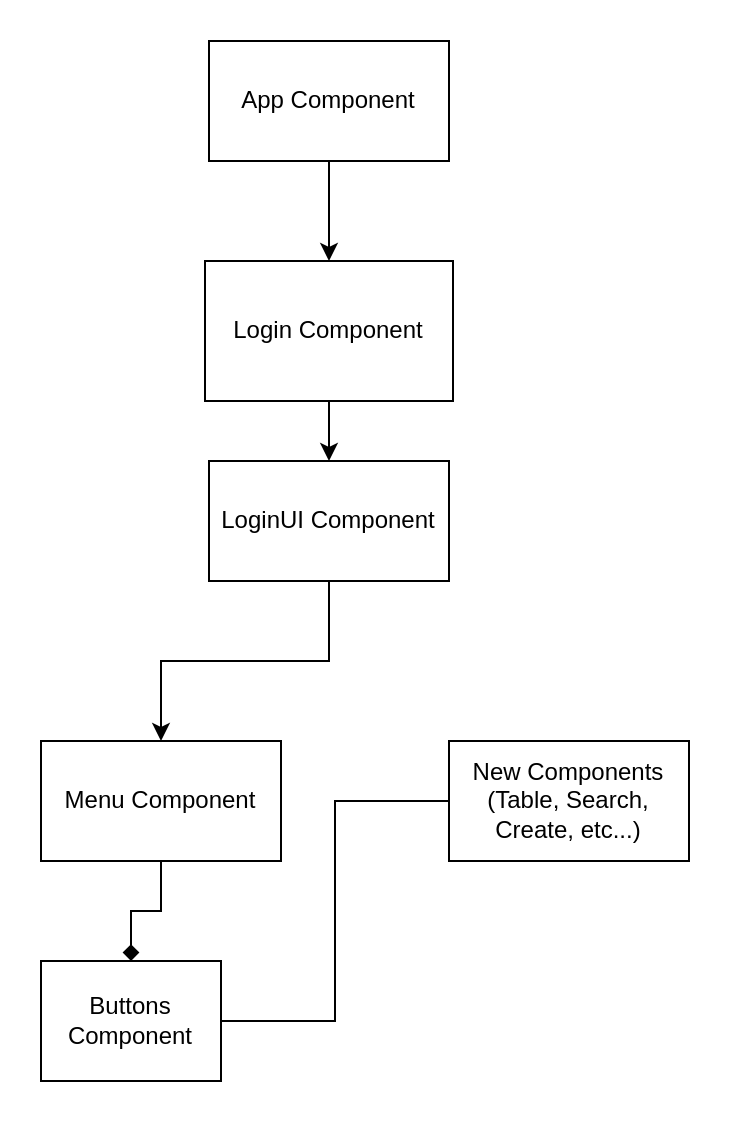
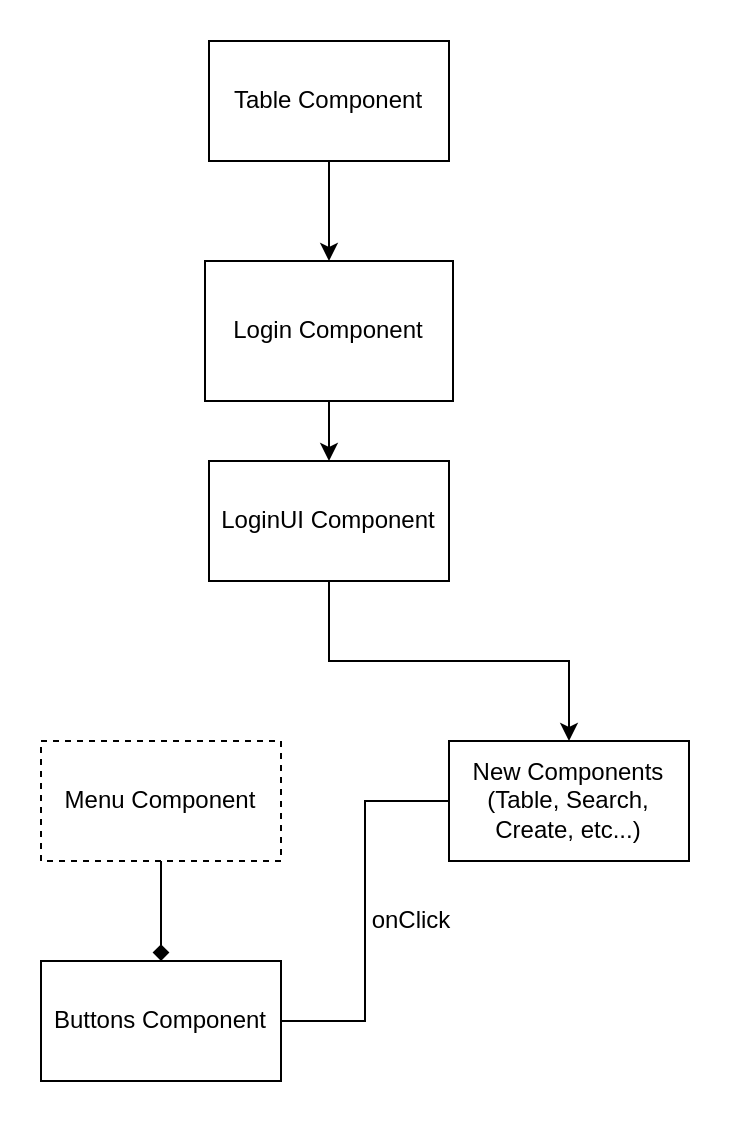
  <mxCell id="0" />
  <mxCell id="1" parent="0" />
  <mxCell id="2" value="" style="edgeStyle=orthogonalEdgeStyle;rounded=0;orthogonalLoop=1;jettySize=auto;html=1;" edge="1" parent="1" source="3" target="6"><mxGeometry relative="1" as="geometry" /></mxCell>
  <mxCell id="3" value="Login Component&lt;br&gt;" style="rounded=0;whiteSpace=wrap;html=1;" vertex="1" parent="1"><mxGeometry x="102" y="130" width="124" height="70" as="geometry" /></mxCell>
- <mxCell id="4" value="" style="edgeStyle=orthogonalEdgeStyle;rounded=0;orthogonalLoop=1;jettySize=auto;html=1;" edge="1" parent="1" source="6" target="8"><mxGeometry relative="1" as="geometry" /></mxCell>
+ <mxCell id="5" value="" style="edgeStyle=orthogonalEdgeStyle;rounded=0;orthogonalLoop=1;jettySize=auto;html=1;" edge="1" parent="1" source="6" target="9"><mxGeometry relative="1" as="geometry" /></mxCell>
  <mxCell id="6" value="LoginUI Component" style="whiteSpace=wrap;html=1;rounded=0;" vertex="1" parent="1"><mxGeometry x="104" y="230" width="120" height="60" as="geometry" /></mxCell>
  <mxCell id="7" value="" style="edgeStyle=orthogonalEdgeStyle;rounded=0;orthogonalLoop=1;jettySize=auto;html=1;endArrow=diamond;" edge="1" parent="1" source="8" target="11"><mxGeometry relative="1" as="geometry" /></mxCell>
- <mxCell id="8" value="Menu Component" style="whiteSpace=wrap;html=1;rounded=0;" vertex="1" parent="1"><mxGeometry x="20" y="370" width="120" height="60" as="geometry" /></mxCell>
+ <mxCell id="8" value="Menu Component" style="whiteSpace=wrap;html=1;rounded=0;dashed=1;" vertex="1" parent="1"><mxGeometry x="20" y="370" width="120" height="60" as="geometry" /></mxCell>
  <mxCell id="9" value="New Components&lt;br&gt;(Table, Search, Create, etc...)" style="whiteSpace=wrap;html=1;rounded=0;" vertex="1" parent="1"><mxGeometry x="224" y="370" width="120" height="60" as="geometry" /></mxCell>
  <mxCell id="10" style="edgeStyle=orthogonalEdgeStyle;rounded=0;orthogonalLoop=1;jettySize=auto;html=1;entryX=0;entryY=0.5;entryDx=0;entryDy=0;endArrow=none;" edge="1" parent="1" source="11" target="9"><mxGeometry relative="1" as="geometry" /></mxCell>
- <mxCell id="11" value="Buttons Component" style="whiteSpace=wrap;html=1;rounded=0;" vertex="1" parent="1"><mxGeometry x="20" y="480" width="90" height="60" as="geometry" /></mxCell>
+ <mxCell id="11" value="Buttons Component" style="whiteSpace=wrap;html=1;rounded=0;" vertex="1" parent="1"><mxGeometry x="20" y="480" width="120" height="60" as="geometry" /></mxCell>
+ <mxCell id="12" value="onClick" style="text;html=1;align=center;verticalAlign=middle;resizable=0;points=[];autosize=1;strokeColor=none;fillColor=none;" vertex="1" parent="1"><mxGeometry x="180" y="450" width="50" height="20" as="geometry" /></mxCell>
  <mxCell id="13" style="edgeStyle=orthogonalEdgeStyle;rounded=0;orthogonalLoop=1;jettySize=auto;html=1;exitX=0.5;exitY=1;exitDx=0;exitDy=0;entryX=0.5;entryY=0;entryDx=0;entryDy=0;" edge="1" parent="1" source="14" target="3"><mxGeometry relative="1" as="geometry" /></mxCell>
- <mxCell id="14" value="App Component" style="whiteSpace=wrap;html=1;rounded=0;" vertex="1" parent="1"><mxGeometry x="104" y="20" width="120" height="60" as="geometry" /></mxCell>
+ <mxCell id="14" value="Table Component" style="whiteSpace=wrap;html=1;rounded=0;" vertex="1" parent="1"><mxGeometry x="104" y="20" width="120" height="60" as="geometry" /></mxCell>
